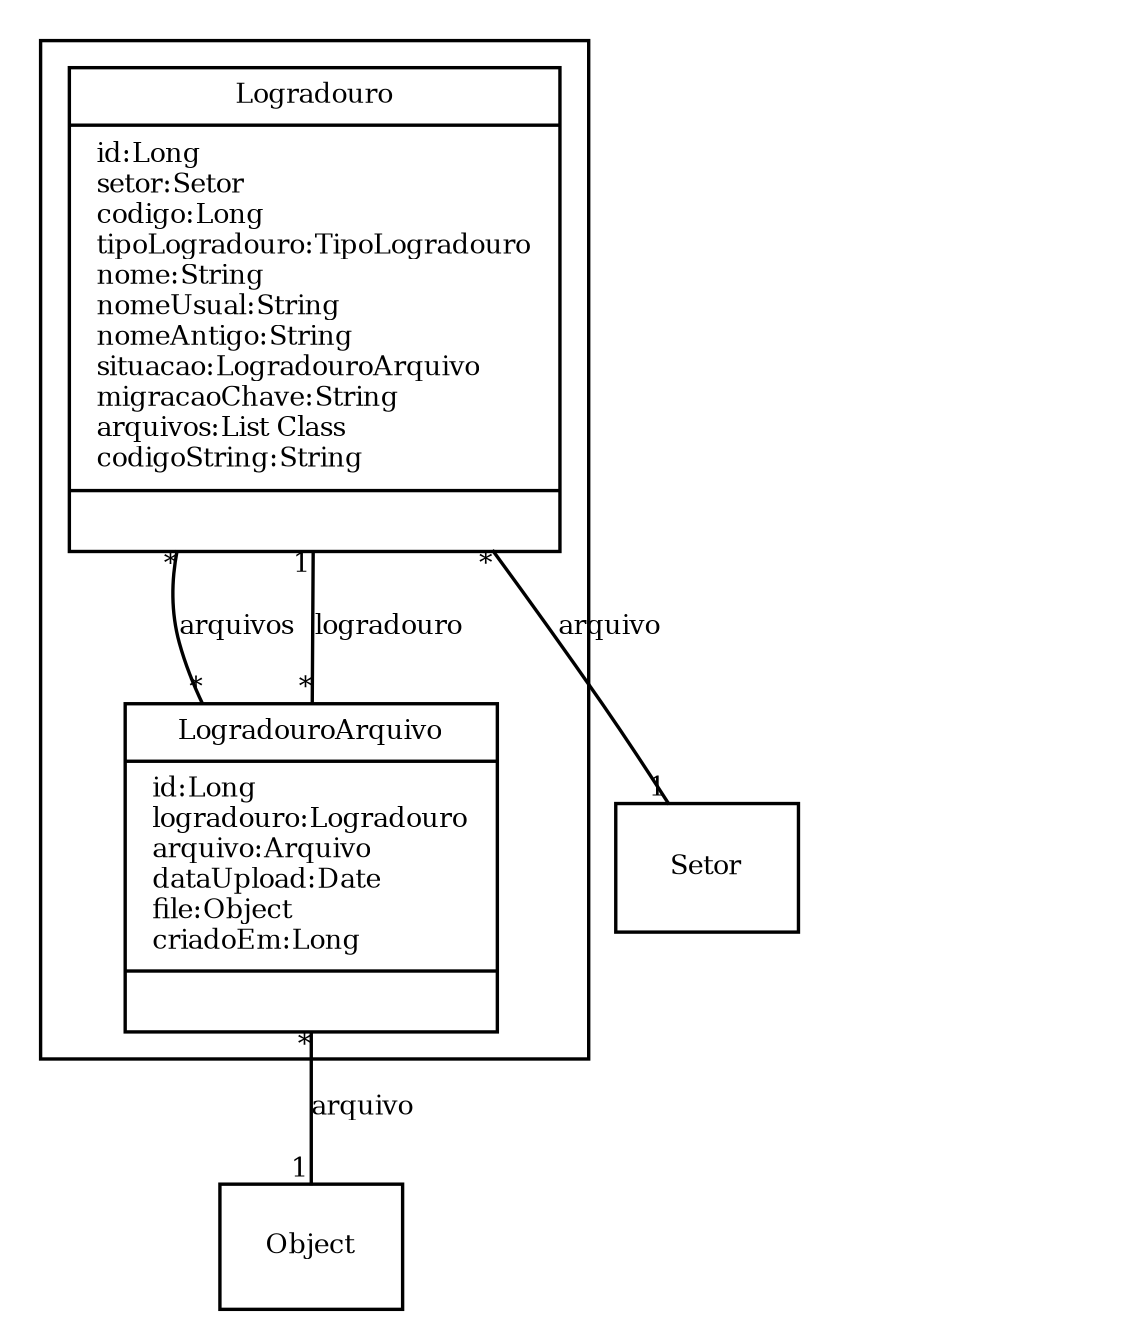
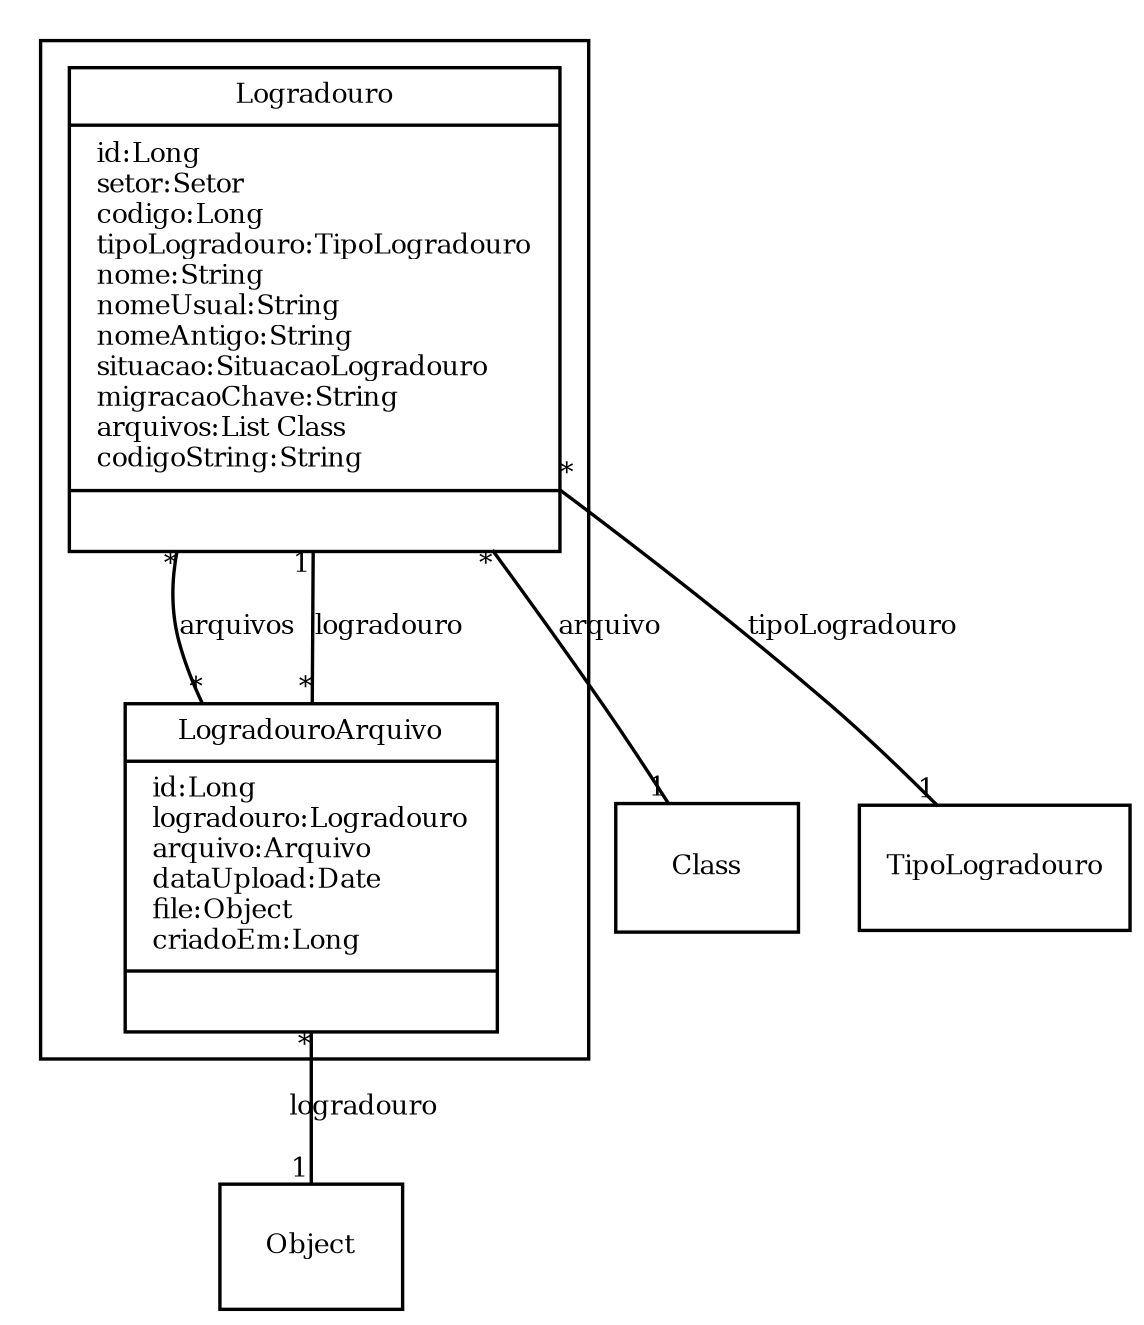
  digraph {
    fontname="Times-Roman"
    fontsize=8
    node [fontname="Times-Roman" fontsize=8 shape=record]
    edge [arrowhead=none fontname="Times-Roman" fontsize=8 headlabel=1 taillabel="*"]
-   n1 [label="{Logradouro|id:Long\lsetor:Setor\lcodigo:Long\ltipoLogradouro:TipoLogradouro\lnome:String\lnomeUsual:String\lnomeAntigo:String\lsituacao:LogradouroArquivo\lmigracaoChave:String\larquivos:List Class\lcodigoString:String\l|\l}"]
+   n1 [label="{Logradouro|id:Long\lsetor:Setor\lcodigo:Long\ltipoLogradouro:TipoLogradouro\lnome:String\lnomeUsual:String\lnomeAntigo:String\lsituacao:SituacaoLogradouro\lmigracaoChave:String\larquivos:List Class\lcodigoString:String\l|\l}"]
    n2 [label="{LogradouroArquivo|id:Long\llogradouro:Logradouro\larquivo:Arquivo\ldataUpload:Date\lfile:Object\lcriadoEm:Long\l|\l}"]
-   Setor
+   Setor [label=Class]
+   TipoLogradouro
    n5 [label=Object]
    subgraph cluster_1 {
      n1
      n2
    }
    n1 -> n2 [headlabel="*" label=arquivos]
    n1 -> Setor [label=arquivo]
+   n1 -> TipoLogradouro [label=tipoLogradouro]
    n2 -> n1 [label=logradouro]
-   n2 -> n5 [label=arquivo]
+   n2 -> n5 [label=logradouro]
  }
